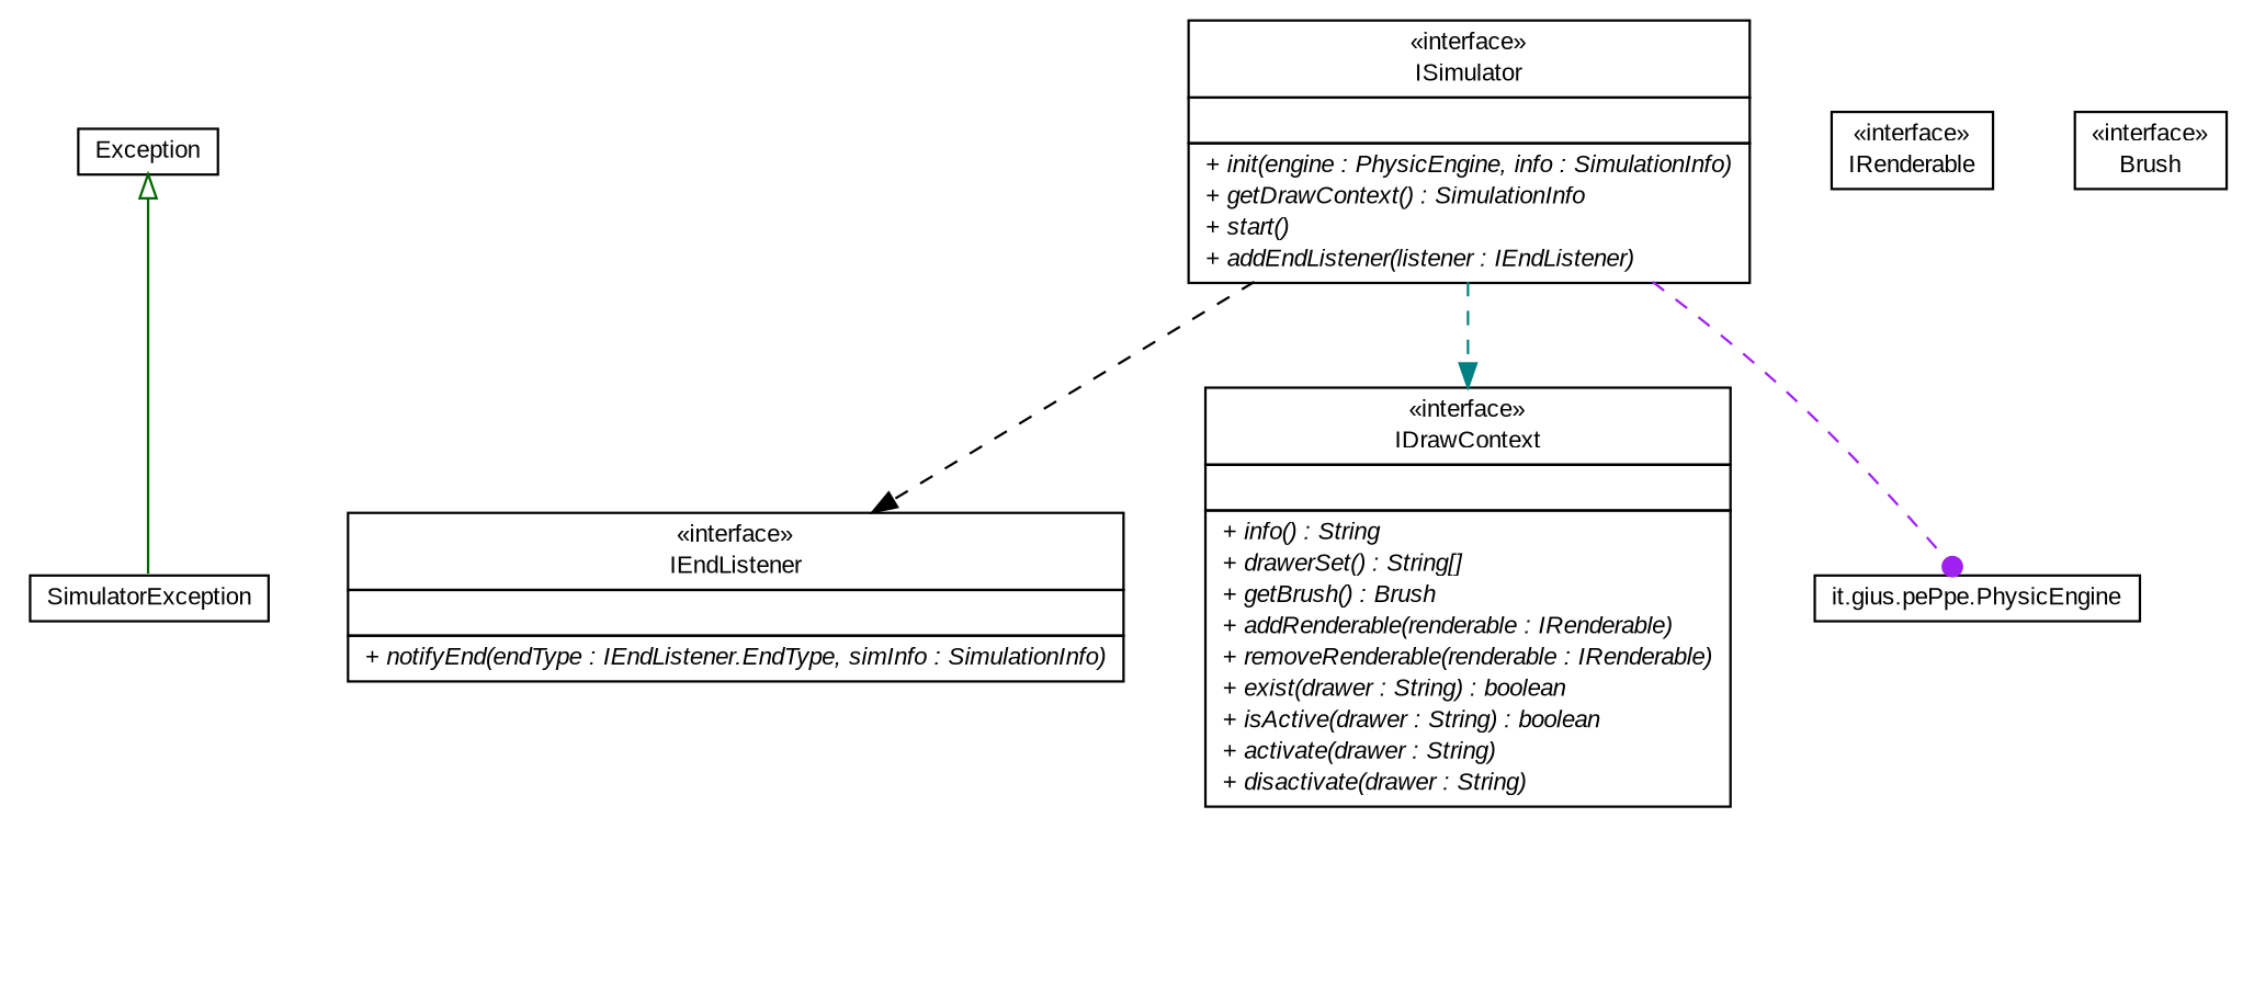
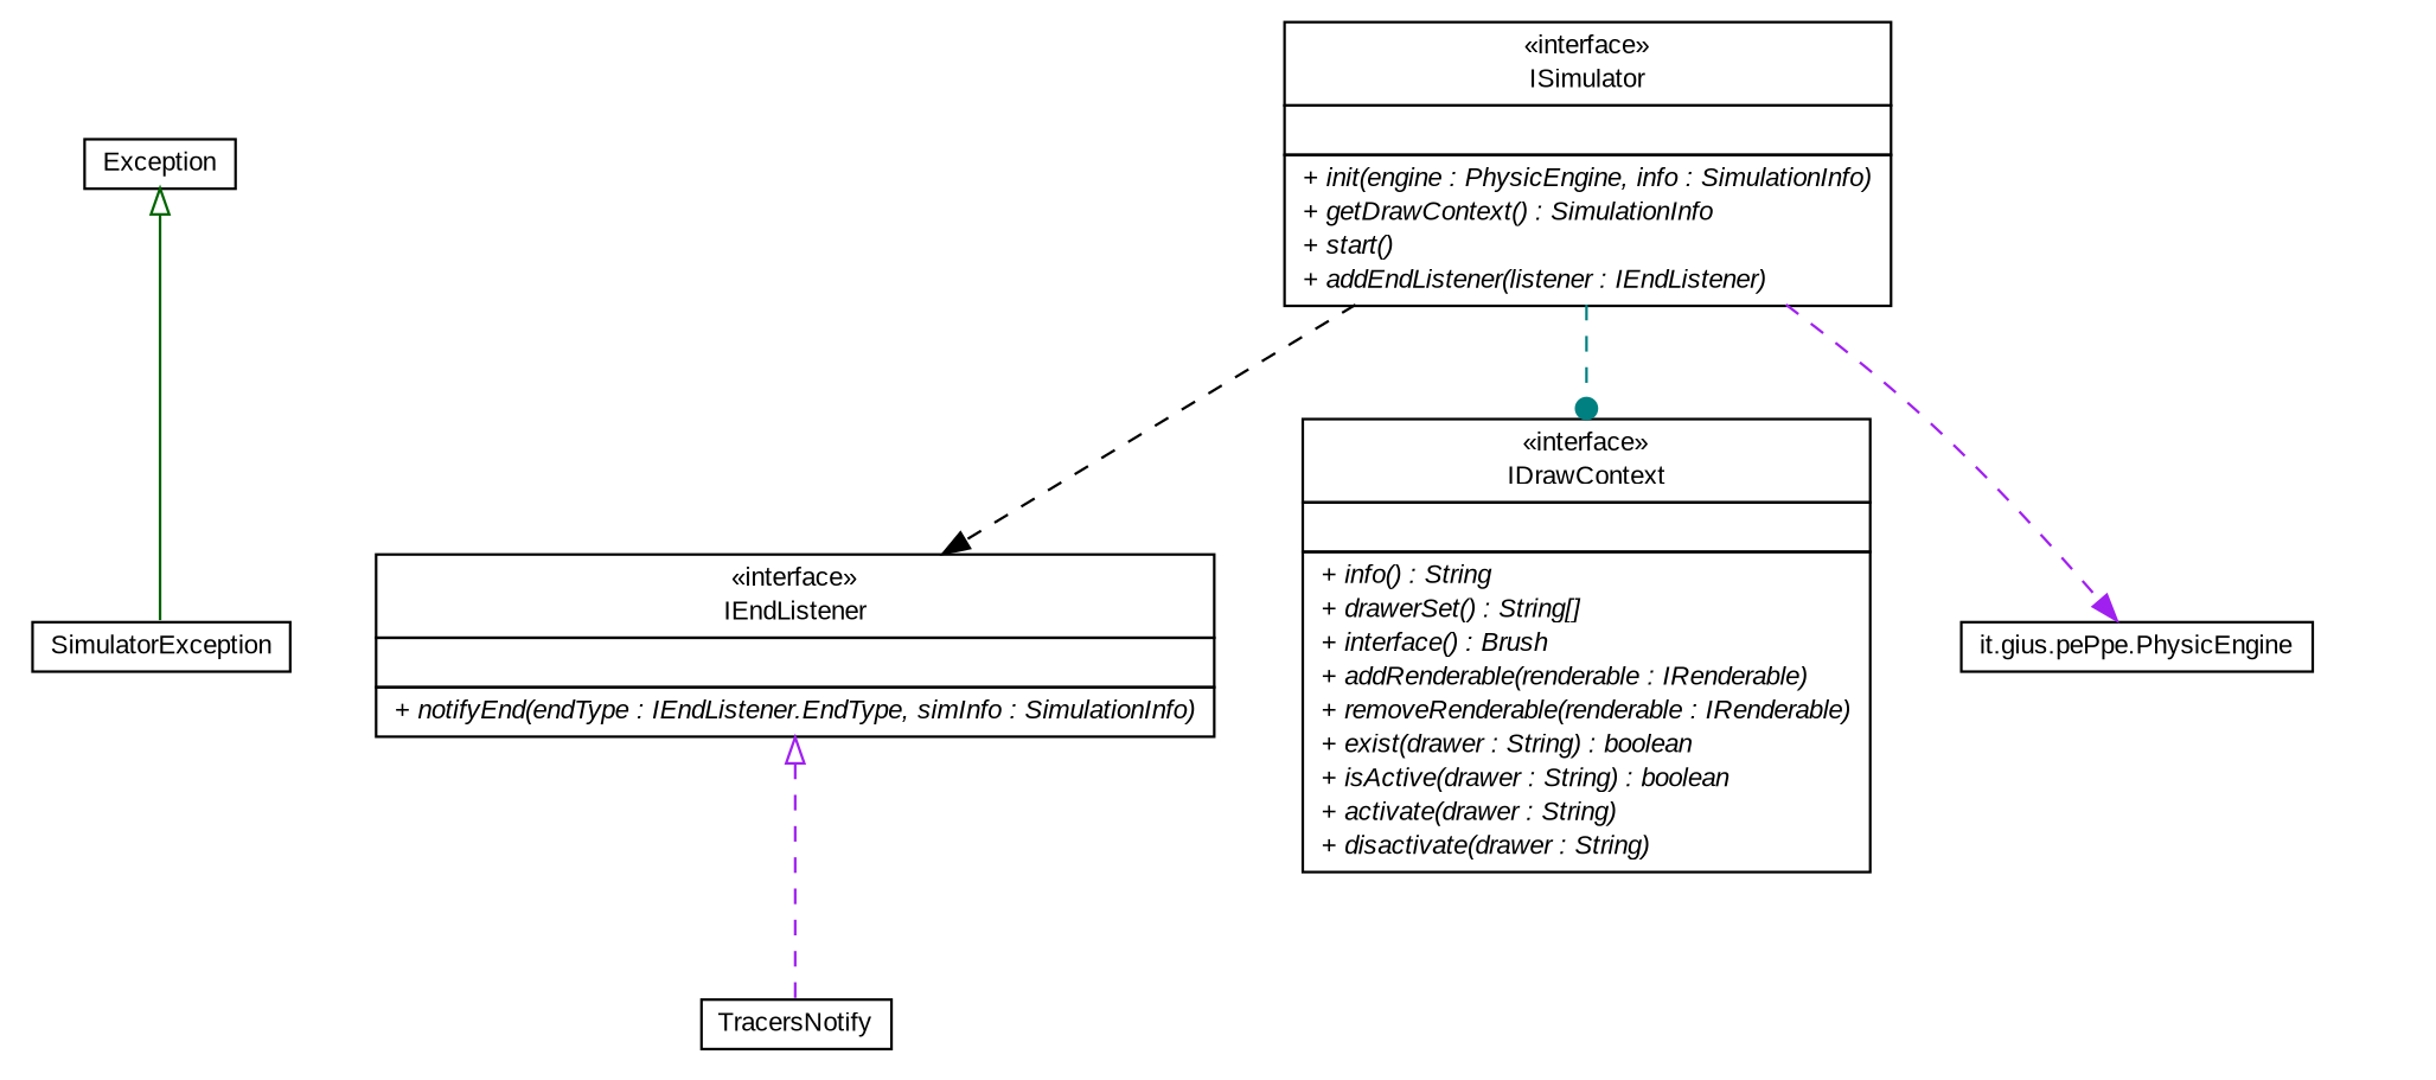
  digraph {
    nodesep=0.25
    ranksep=0.5
    node [fontcolor=black fontname=arial fontsize=10.0 shape=plaintext]
    edge [color=purple fontcolor=black fontname=arial fontsize=10.0 headport=p labelfontname=arial labelfontsize=10 style=dashed tailport=p]
    n1 [label=<<table title="it.gius.pePpe.simulator.SimulatorException" border="0" cellborder="1" cellspacing="0" cellpadding="2" port="p"> 		<tr><td><table border="0" cellspacing="0" cellpadding="1"> <tr><td align="center" balign="center"> SimulatorException </td></tr> 		</table></td></tr> 		</table>>]
    n2 [label=<<table title="it.gius.pePpe.simulator.ISimulator" border="0" cellborder="1" cellspacing="0" cellpadding="2" port="p"> 		<tr><td><table border="0" cellspacing="0" cellpadding="1"> <tr><td align="center" balign="center"> &#171;interface&#187; </td></tr> <tr><td align="center" balign="center"> ISimulator </td></tr> 		</table></td></tr> 		<tr><td><table border="0" cellspacing="0" cellpadding="1"> <tr><td align="left" balign="left">  </td></tr> 		</table></td></tr> 		<tr><td><table border="0" cellspacing="0" cellpadding="1"> <tr><td align="left" balign="left"><font face="arial italic" point-size="10.0"> + init(engine : PhysicEngine, info : SimulationInfo) </font></td></tr> <tr><td align="left" balign="left"><font face="arial italic" point-size="10.0"> + getDrawContext() : SimulationInfo </font></td></tr> <tr><td align="left" balign="left"><font face="arial italic" point-size="10.0"> + start() </font></td></tr> <tr><td align="left" balign="left"><font face="arial italic" point-size="10.0"> + addEndListener(listener : IEndListener) </font></td></tr> 		</table></td></tr> 		</table>>]
    n3 [label=<<table title="it.gius.pePpe.simulator.IEndListener" border="0" cellborder="1" cellspacing="0" cellpadding="2" port="p"> 		<tr><td><table border="0" cellspacing="0" cellpadding="1"> <tr><td align="center" balign="center"> &#171;interface&#187; </td></tr> <tr><td align="center" balign="center"> IEndListener </td></tr> 		</table></td></tr> 		<tr><td><table border="0" cellspacing="0" cellpadding="1"> <tr><td align="left" balign="left">  </td></tr> 		</table></td></tr> 		<tr><td><table border="0" cellspacing="0" cellpadding="1"> <tr><td align="left" balign="left"><font face="arial italic" point-size="10.0"> + notifyEnd(endType : IEndListener.EndType, simInfo : SimulationInfo) </font></td></tr> 		</table></td></tr> 		</table>>]
-   n4 [label=<<table title="it.gius.pePpe.simulator.IDrawContext" border="0" cellborder="1" cellspacing="0" cellpadding="2" port="p"> 		<tr><td><table border="0" cellspacing="0" cellpadding="1"> <tr><td align="center" balign="center"> &#171;interface&#187; </td></tr> <tr><td align="center" balign="center"> IDrawContext </td></tr> 		</table></td></tr> 		<tr><td><table border="0" cellspacing="0" cellpadding="1"> <tr><td align="left" balign="left">  </td></tr> 		</table></td></tr> 		<tr><td><table border="0" cellspacing="0" cellpadding="1"> <tr><td align="left" balign="left"><font face="arial italic" point-size="10.0"> + info() : String </font></td></tr> <tr><td align="left" balign="left"><font face="arial italic" point-size="10.0"> + drawerSet() : String[] </font></td></tr> <tr><td align="left" balign="left"><font face="arial italic" point-size="10.0"> + getBrush() : Brush </font></td></tr> <tr><td align="left" balign="left"><font face="arial italic" point-size="10.0"> + addRenderable(renderable : IRenderable) </font></td></tr> <tr><td align="left" balign="left"><font face="arial italic" point-size="10.0"> + removeRenderable(renderable : IRenderable) </font></td></tr> <tr><td align="left" balign="left"><font face="arial italic" point-size="10.0"> + exist(drawer : String) : boolean </font></td></tr> <tr><td align="left" balign="left"><font face="arial italic" point-size="10.0"> + isActive(drawer : String) : boolean </font></td></tr> <tr><td align="left" balign="left"><font face="arial italic" point-size="10.0"> + activate(drawer : String) </font></td></tr> <tr><td align="left" balign="left"><font face="arial italic" point-size="10.0"> + disactivate(drawer : String) </font></td></tr> 		</table></td></tr> 		</table>>]
+   n4 [label=<<table title="it.gius.pePpe.simulator.IDrawContext" border="0" cellborder="1" cellspacing="0" cellpadding="2" port="p"> 		<tr><td><table border="0" cellspacing="0" cellpadding="1"> <tr><td align="center" balign="center"> &#171;interface&#187; </td></tr> <tr><td align="center" balign="center"> IDrawContext </td></tr> 		</table></td></tr> 		<tr><td><table border="0" cellspacing="0" cellpadding="1"> <tr><td align="left" balign="left">  </td></tr> 		</table></td></tr> 		<tr><td><table border="0" cellspacing="0" cellpadding="1"> <tr><td align="left" balign="left"><font face="arial italic" point-size="10.0"> + info() : String </font></td></tr> <tr><td align="left" balign="left"><font face="arial italic" point-size="10.0"> + drawerSet() : String[] </font></td></tr> <tr><td align="left" balign="left"><font face="arial italic" point-size="10.0"> + interface() : Brush </font></td></tr> <tr><td align="left" balign="left"><font face="arial italic" point-size="10.0"> + addRenderable(renderable : IRenderable) </font></td></tr> <tr><td align="left" balign="left"><font face="arial italic" point-size="10.0"> + removeRenderable(renderable : IRenderable) </font></td></tr> <tr><td align="left" balign="left"><font face="arial italic" point-size="10.0"> + exist(drawer : String) : boolean </font></td></tr> <tr><td align="left" balign="left"><font face="arial italic" point-size="10.0"> + isActive(drawer : String) : boolean </font></td></tr> <tr><td align="left" balign="left"><font face="arial italic" point-size="10.0"> + activate(drawer : String) </font></td></tr> <tr><td align="left" balign="left"><font face="arial italic" point-size="10.0"> + disactivate(drawer : String) </font></td></tr> 		</table></td></tr> 		</table>>]
    n5 [label=<<table title="it.gius.pePpe.PhysicEngine" border="0" cellborder="1" cellspacing="0" cellpadding="2" port="p" href="http://java.sun.com/j2se/1.4.2/docs/api/it/gius/pePpe/PhysicEngine.html"> 		<tr><td><table border="0" cellspacing="0" cellpadding="1"> <tr><td align="center" balign="center"> it.gius.pePpe.PhysicEngine </td></tr> 		</table></td></tr> 		</table>>]
-   n7 [label=<<table title="it.gius.pePpe.simulator.IRenderable" border="0" cellborder="1" cellspacing="0" cellpadding="2" port="p"> 		<tr><td><table border="0" cellspacing="0" cellpadding="1"> <tr><td align="center" balign="center"> &#171;interface&#187; </td></tr> <tr><td align="center" balign="center"> IRenderable </td></tr> 		</table></td></tr> 		</table>>]
-   n8 [label=<<table title="it.gius.pePpe.simulator.Brush" border="0" cellborder="1" cellspacing="0" cellpadding="2" port="p"> 		<tr><td><table border="0" cellspacing="0" cellpadding="1"> <tr><td align="center" balign="center"> &#171;interface&#187; </td></tr> <tr><td align="center" balign="center"> Brush </td></tr> 		</table></td></tr> 		</table>>]
+   n6 [label=<<table title="it.gius.pePpe.simulator.endNotifiers.TracersNotify" border="0" cellborder="1" cellspacing="0" cellpadding="2" port="p"> 		<tr><td><table border="0" cellspacing="0" cellpadding="1"> <tr><td align="center" balign="center"> TracersNotify </td></tr> 		</table></td></tr> 		</table>>]
    n9 [label=<<table title="java.lang.Exception" border="0" cellborder="1" cellspacing="0" cellpadding="2" port="p" href="http://java.sun.com/j2se/1.4.2/docs/api/java/lang/Exception.html"> 		<tr><td><table border="0" cellspacing="0" cellpadding="1"> <tr><td align="center" balign="center"> Exception </td></tr> 		</table></td></tr> 		</table>>]
    n2 -> n3 [arrowhead=normal color=black]
-   n2 -> n4 [arrowhead=normal color=teal]
-   n2 -> n5 [arrowhead=dot]
+   n2 -> n4 [arrowhead=dot color=teal]
+   n2 -> n5 [arrowhead=normal]
+   n3 -> n6 [arrowtail=empty dir=back fontsize=10 fontcolor=""]
    n9 -> n1 [arrowtail=empty color=darkgreen dir=back fontsize=10 fontcolor="" style=""]
  }
